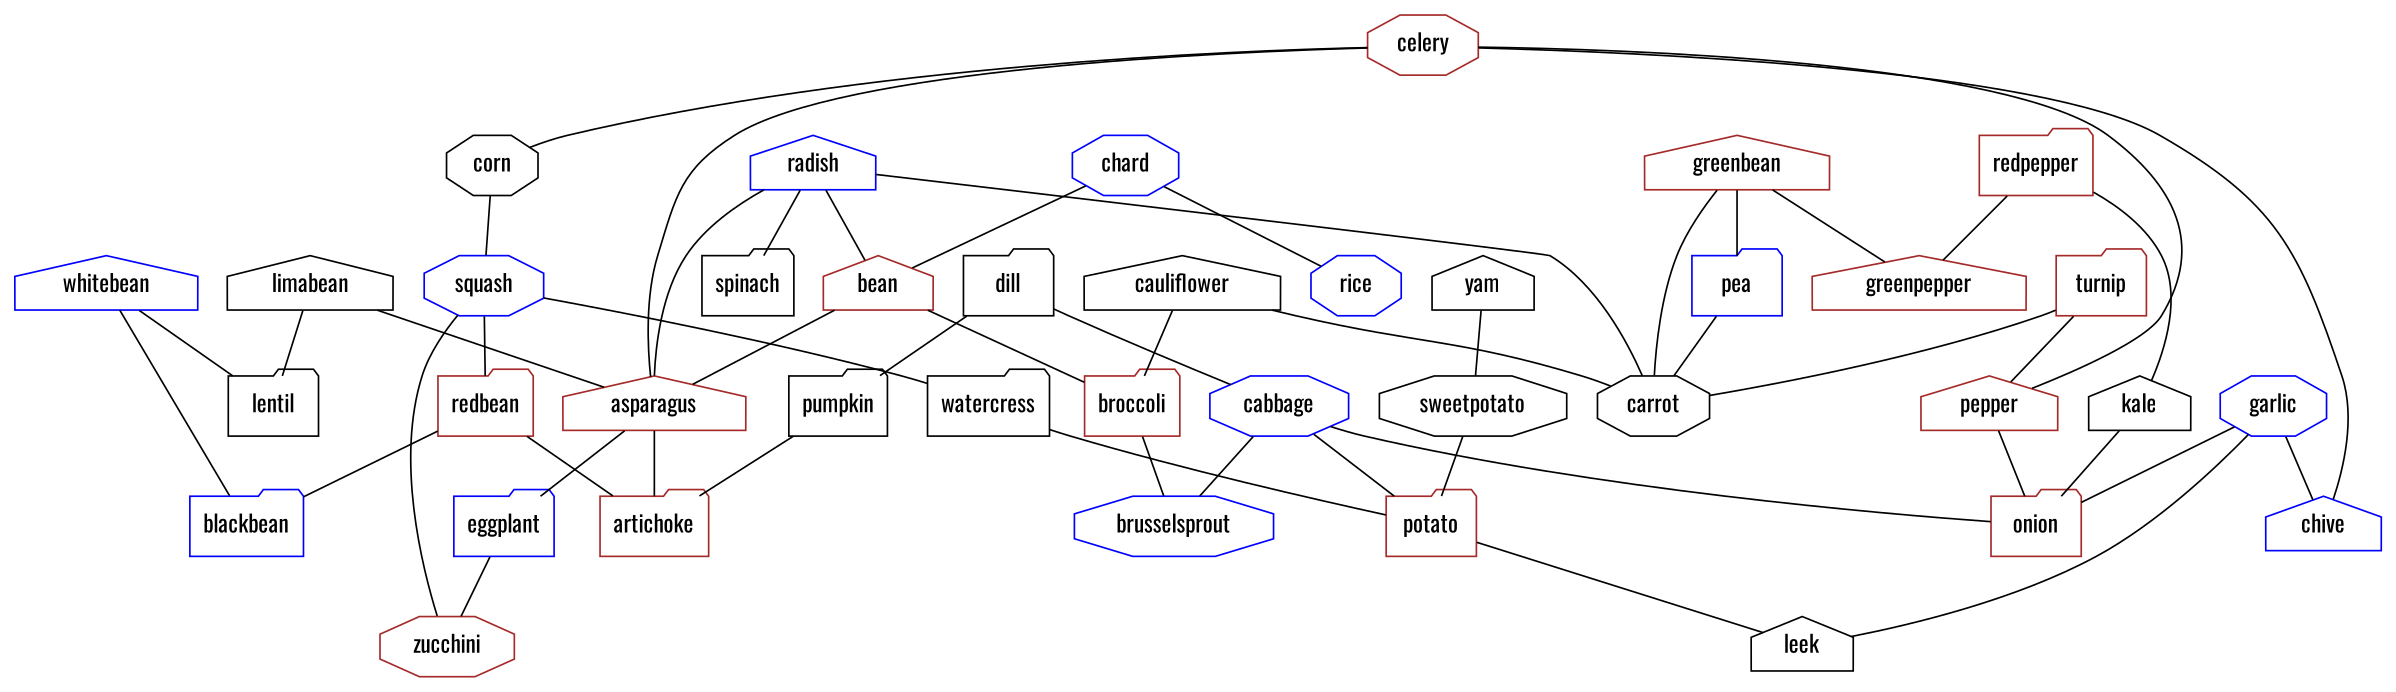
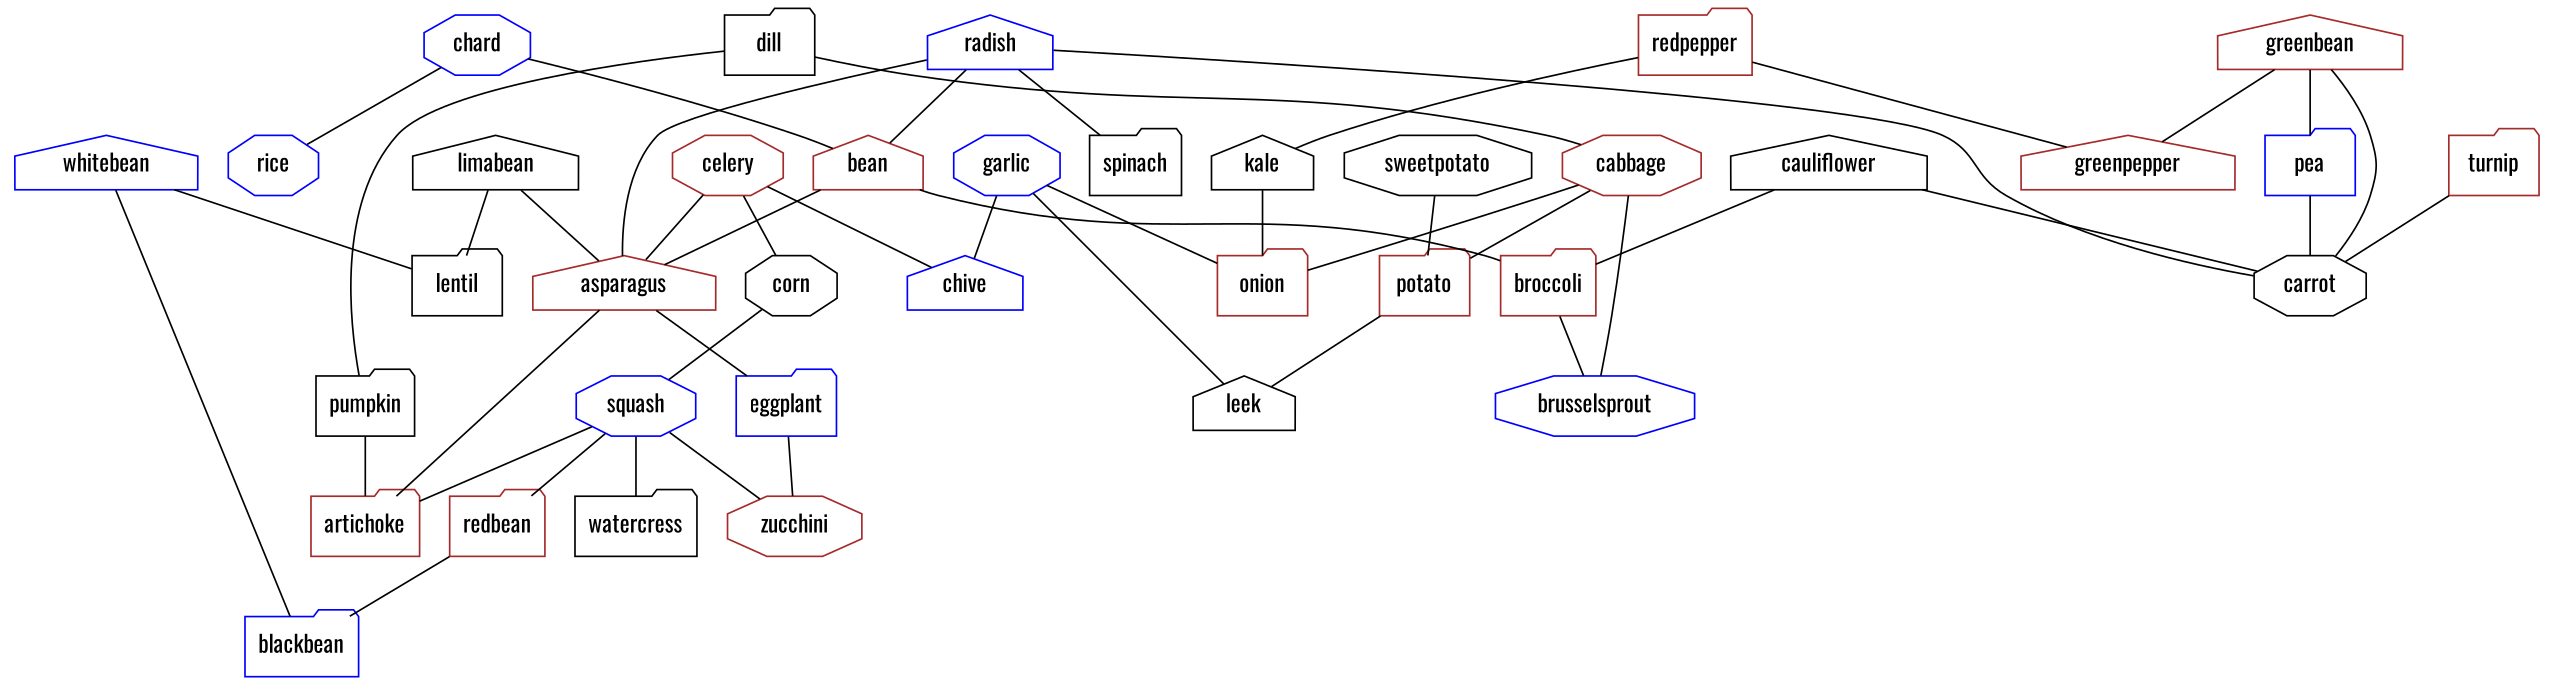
  strict graph {
    fontname=Oswald
    node [color=brown fontname=Oswald shape=folder]
    edge [fontname=Oswald weight=1]
    dill [color=black]
    pumpkin [color=black]
-   cabbage [color=blue shape=octagon]
+   cabbage [shape=octagon]
    artichoke
    onion
    potato
    brusselsprout [color=blue shape=octagon]
    redpepper
    kale [color=black shape=house]
    greenpepper [shape=house]
    radish [color=blue shape=house]
    spinach [color=black]
    bean [shape=house]
    asparagus [shape=house]
    carrot [color=black shape=octagon]
    broccoli
    eggplant [color=blue]
    chard [color=blue shape=octagon]
    rice [color=blue shape=octagon]
-   yam [color=black shape=house]
    sweetpotato [color=black shape=octagon]
    turnip
-   pepper [shape=house]
    squash [color=blue shape=octagon]
    redbean
    watercress [color=black]
    zucchini [shape=octagon]
    greenbean [shape=house]
    pea [color=blue]
    limabean [color=black shape=house]
    lentil [color=black]
    celery [shape=octagon]
    corn [color=black shape=octagon]
    chive [color=blue shape=house]
    whitebean [color=blue shape=house]
    blackbean [color=blue]
    cauliflower [color=black shape=house]
    garlic [color=blue shape=octagon]
    leek [color=black shape=house]
    dill -- pumpkin
    dill -- cabbage
    pumpkin -- artichoke
    cabbage -- onion
    cabbage -- potato
    cabbage -- brusselsprout
    potato -- leek
    redpepper -- kale
    redpepper -- greenpepper
    kale -- onion
    radish -- spinach
    radish -- bean
    radish -- asparagus
    radish -- carrot
    bean -- asparagus
    bean -- broccoli
    asparagus -- artichoke
    asparagus -- eggplant
    broccoli -- brusselsprout
    eggplant -- zucchini
    chard -- bean
    chard -- rice
-   yam -- sweetpotato
    sweetpotato -- potato
    turnip -- carrot
-   turnip -- pepper
-   pepper -- onion
-   redbean -- artichoke
+   squash -- artichoke
    squash -- redbean
    squash -- watercress
    squash -- zucchini
    redbean -- blackbean
-   watercress -- potato
    greenbean -- greenpepper
    greenbean -- carrot
    greenbean -- pea
    pea -- carrot
    limabean -- asparagus
    limabean -- lentil
    celery -- asparagus
-   celery -- pepper
    celery -- corn
    celery -- chive
    corn -- squash
    whitebean -- lentil
    whitebean -- blackbean
    cauliflower -- carrot
    cauliflower -- broccoli
    garlic -- onion
    garlic -- chive
    garlic -- leek
  }
